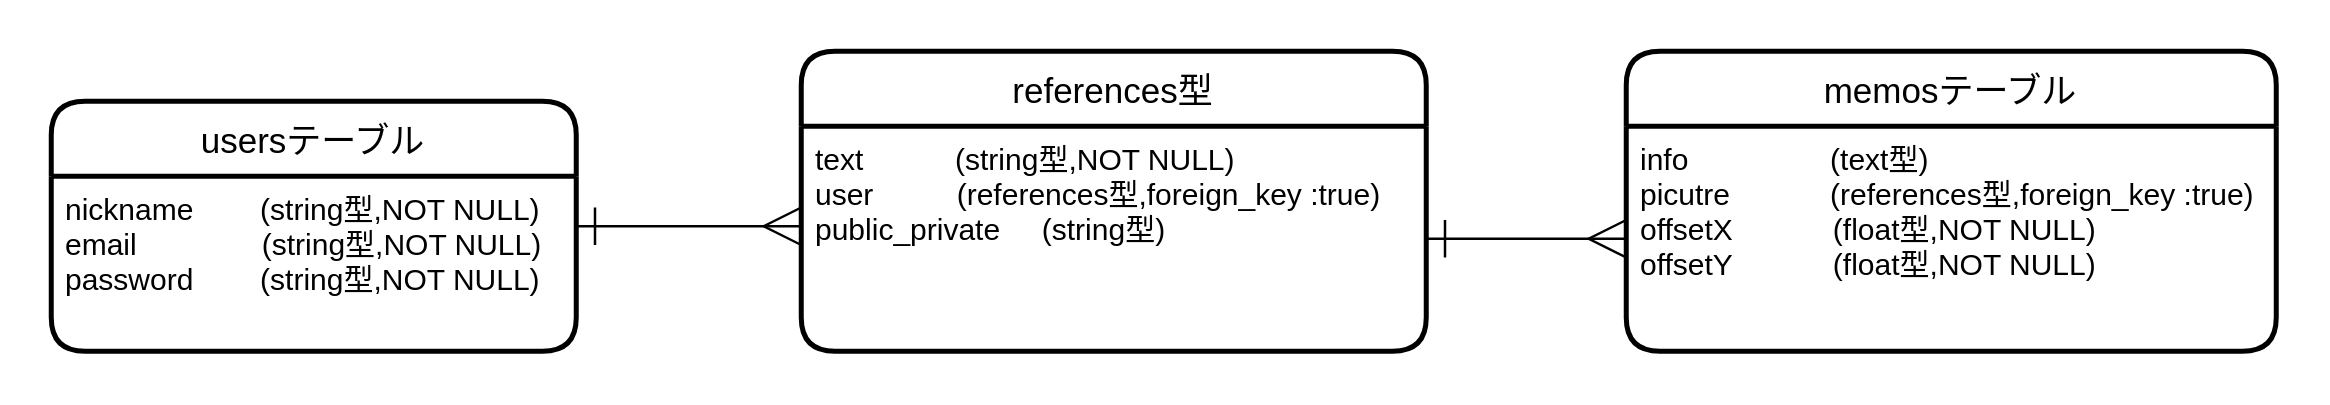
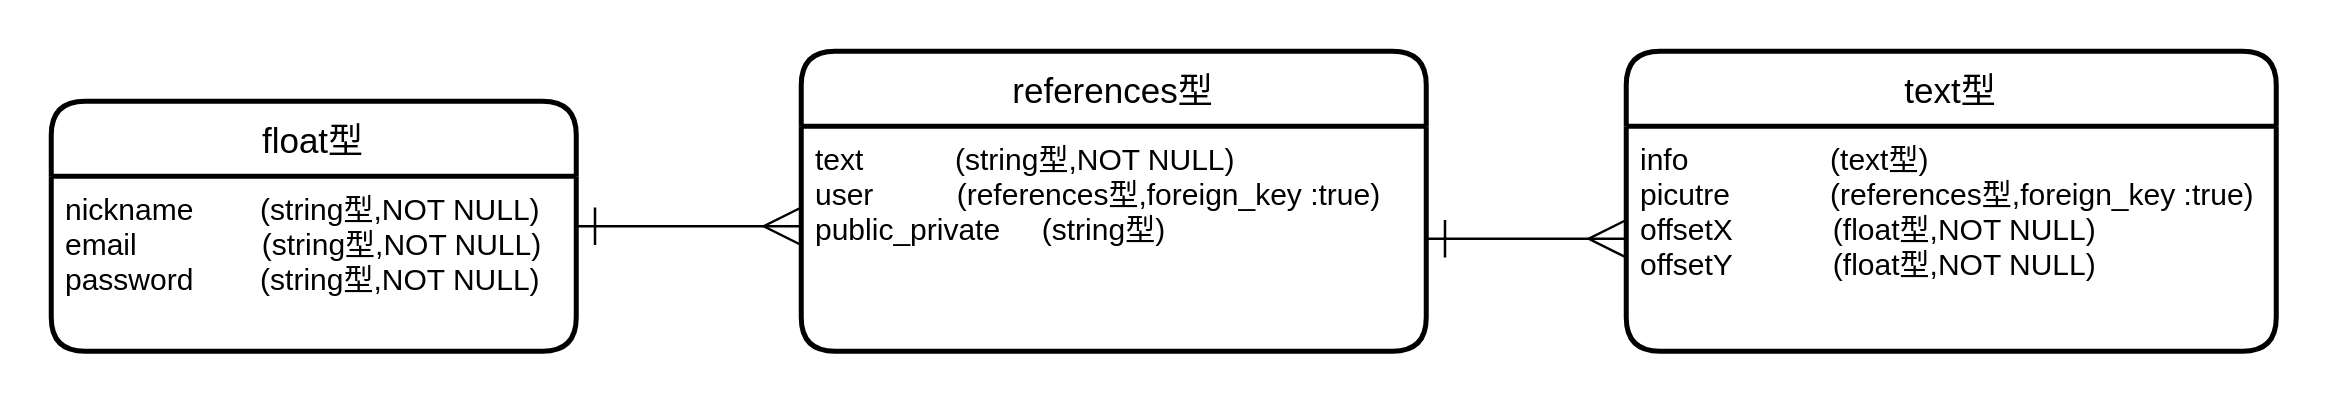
  <mxCell id="0" />
  <mxCell id="1" parent="0" />
  <mxCell id="2" style="edgeStyle=orthogonalEdgeStyle;rounded=0;orthogonalLoop=1;jettySize=auto;html=1;endArrow=ERmany;endFill=0;endSize=13;startArrow=ERone;startFill=0;startSize=13;" edge="1" parent="1" source="3"><mxGeometry relative="1" as="geometry"><mxPoint x="320" y="90" as="targetPoint" /></mxGeometry></mxCell>
- <mxCell id="3" value="usersテーブル" style="swimlane;childLayout=stackLayout;horizontal=1;startSize=30;horizontalStack=0;rounded=1;fontSize=14;fontStyle=0;strokeWidth=2;resizeParent=0;resizeLast=1;shadow=0;dashed=0;align=center;" vertex="1" parent="1"><mxGeometry x="20" y="40" width="210" height="100" as="geometry" /></mxCell>
+ <mxCell id="3" value="float型" style="swimlane;childLayout=stackLayout;horizontal=1;startSize=30;horizontalStack=0;rounded=1;fontSize=14;fontStyle=0;strokeWidth=2;resizeParent=0;resizeLast=1;shadow=0;dashed=0;align=center;" vertex="1" parent="1"><mxGeometry x="20" y="40" width="210" height="100" as="geometry" /></mxCell>
  <mxCell id="4" value="nickname        (string型,NOT NULL)&#10;email               (string型,NOT NULL)&#10;password        (string型,NOT NULL)" style="align=left;strokeColor=none;fillColor=none;spacingLeft=4;fontSize=12;verticalAlign=top;resizable=0;rotatable=0;part=1;" vertex="1" parent="3"><mxGeometry y="30" width="210" height="70" as="geometry" /></mxCell>
  <mxCell id="5" value="references型" style="swimlane;childLayout=stackLayout;horizontal=1;startSize=30;horizontalStack=0;rounded=1;fontSize=14;fontStyle=0;strokeWidth=2;resizeParent=0;resizeLast=1;shadow=0;dashed=0;align=center;" vertex="1" parent="1"><mxGeometry x="320" y="20" width="250" height="120" as="geometry" /></mxCell>
  <mxCell id="6" value="text           (string型,NOT NULL)&#10;user          (references型,foreign_key :true)&#10;public_private     (string型)" style="align=left;strokeColor=none;fillColor=none;spacingLeft=4;fontSize=12;verticalAlign=top;resizable=0;rotatable=0;part=1;" vertex="1" parent="5"><mxGeometry y="30" width="250" height="90" as="geometry" /></mxCell>
- <mxCell id="7" value="memosテーブル" style="swimlane;childLayout=stackLayout;horizontal=1;startSize=30;horizontalStack=0;rounded=1;fontSize=14;fontStyle=0;strokeWidth=2;resizeParent=0;resizeLast=1;shadow=0;dashed=0;align=center;" vertex="1" parent="1"><mxGeometry x="650" y="20" width="260" height="120" as="geometry" /></mxCell>
+ <mxCell id="7" value="text型" style="swimlane;childLayout=stackLayout;horizontal=1;startSize=30;horizontalStack=0;rounded=1;fontSize=14;fontStyle=0;strokeWidth=2;resizeParent=0;resizeLast=1;shadow=0;dashed=0;align=center;" vertex="1" parent="1"><mxGeometry x="650" y="20" width="260" height="120" as="geometry" /></mxCell>
  <mxCell id="8" value="info                 (text型)&#10;picutre            (references型,foreign_key :true)&#10;offsetX            (float型,NOT NULL)&#10;offsetY            (float型,NOT NULL)" style="align=left;strokeColor=none;fillColor=none;spacingLeft=4;fontSize=12;verticalAlign=top;resizable=0;rotatable=0;part=1;" vertex="1" parent="7"><mxGeometry y="30" width="260" height="90" as="geometry" /></mxCell>
  <mxCell id="9" style="edgeStyle=orthogonalEdgeStyle;rounded=0;orthogonalLoop=1;jettySize=auto;html=1;startArrow=ERone;startFill=0;startSize=13;endArrow=ERmany;endFill=0;endSize=13;" edge="1" parent="1" source="6"><mxGeometry relative="1" as="geometry"><mxPoint x="650" y="95" as="targetPoint" /></mxGeometry></mxCell>
